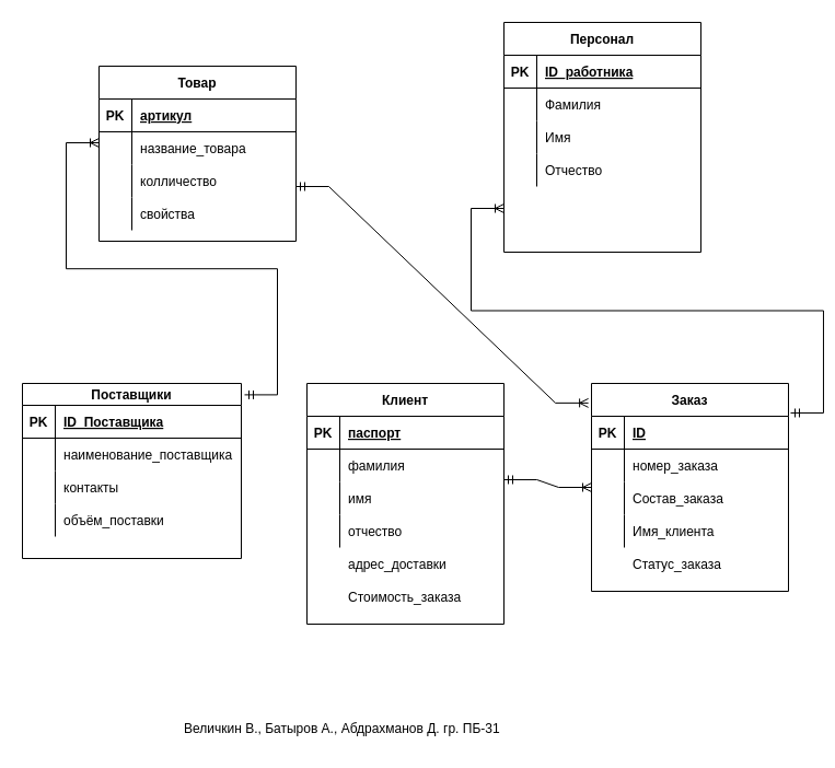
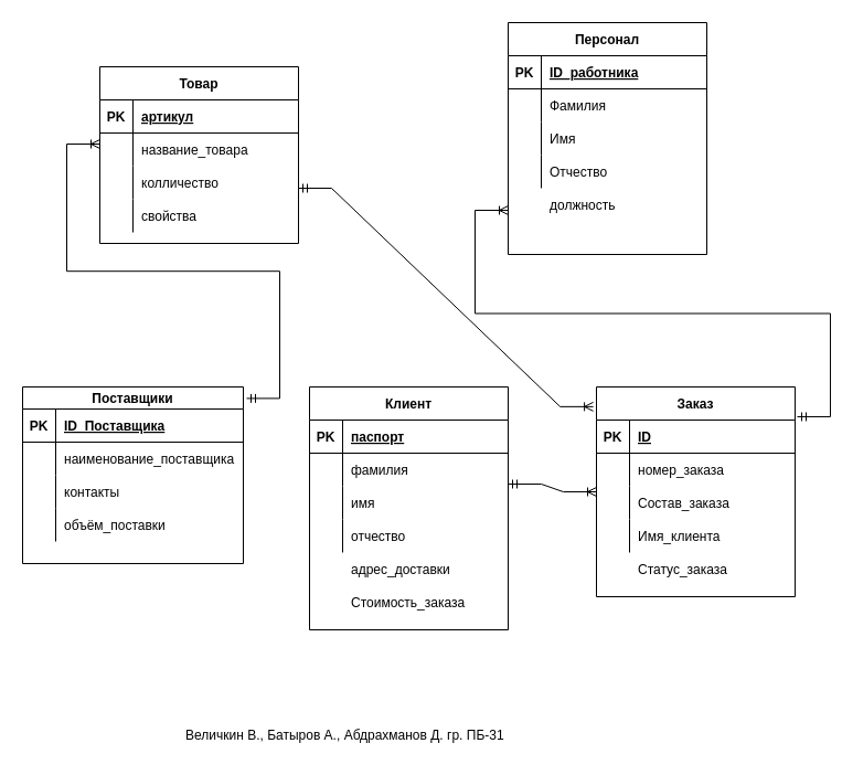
  <mxCell id="0" />
  <mxCell id="1" parent="0" />
  <mxCell id="2" value="Товар" style="shape=table;startSize=30;container=1;collapsible=1;childLayout=tableLayout;fixedRows=1;rowLines=0;fontStyle=1;align=center;resizeLast=1;" parent="1" vertex="1"><mxGeometry x="90" y="60" width="180" height="160" as="geometry" /></mxCell>
  <mxCell id="3" value="" style="shape=tableRow;horizontal=0;startSize=0;swimlaneHead=0;swimlaneBody=0;fillColor=none;collapsible=0;dropTarget=0;points=[[0,0.5],[1,0.5]];portConstraint=eastwest;top=0;left=0;right=0;bottom=1;" parent="2" vertex="1"><mxGeometry y="30" width="180" height="30" as="geometry" /></mxCell>
  <mxCell id="4" value="PK" style="shape=partialRectangle;connectable=0;fillColor=none;top=0;left=0;bottom=0;right=0;fontStyle=1;overflow=hidden;" parent="3" vertex="1"><mxGeometry width="30" height="30" as="geometry"><mxRectangle width="30" height="30" as="alternateBounds" /></mxGeometry></mxCell>
  <mxCell id="5" value="артикул" style="shape=partialRectangle;connectable=0;fillColor=none;top=0;left=0;bottom=0;right=0;align=left;spacingLeft=6;fontStyle=5;overflow=hidden;" parent="3" vertex="1"><mxGeometry x="30" width="150" height="30" as="geometry"><mxRectangle width="150" height="30" as="alternateBounds" /></mxGeometry></mxCell>
  <mxCell id="6" value="" style="shape=tableRow;horizontal=0;startSize=0;swimlaneHead=0;swimlaneBody=0;fillColor=none;collapsible=0;dropTarget=0;points=[[0,0.5],[1,0.5]];portConstraint=eastwest;top=0;left=0;right=0;bottom=0;" parent="2" vertex="1"><mxGeometry y="60" width="180" height="30" as="geometry" /></mxCell>
  <mxCell id="7" value="" style="shape=partialRectangle;connectable=0;fillColor=none;top=0;left=0;bottom=0;right=0;editable=1;overflow=hidden;" parent="6" vertex="1"><mxGeometry width="30" height="30" as="geometry"><mxRectangle width="30" height="30" as="alternateBounds" /></mxGeometry></mxCell>
  <mxCell id="8" value="название_товара" style="shape=partialRectangle;connectable=0;fillColor=none;top=0;left=0;bottom=0;right=0;align=left;spacingLeft=6;overflow=hidden;" parent="6" vertex="1"><mxGeometry x="30" width="150" height="30" as="geometry"><mxRectangle width="150" height="30" as="alternateBounds" /></mxGeometry></mxCell>
  <mxCell id="9" value="" style="shape=tableRow;horizontal=0;startSize=0;swimlaneHead=0;swimlaneBody=0;fillColor=none;collapsible=0;dropTarget=0;points=[[0,0.5],[1,0.5]];portConstraint=eastwest;top=0;left=0;right=0;bottom=0;" parent="2" vertex="1"><mxGeometry y="90" width="180" height="30" as="geometry" /></mxCell>
  <mxCell id="10" value="" style="shape=partialRectangle;connectable=0;fillColor=none;top=0;left=0;bottom=0;right=0;editable=1;overflow=hidden;" parent="9" vertex="1"><mxGeometry width="30" height="30" as="geometry"><mxRectangle width="30" height="30" as="alternateBounds" /></mxGeometry></mxCell>
  <mxCell id="11" value="колличество" style="shape=partialRectangle;connectable=0;fillColor=none;top=0;left=0;bottom=0;right=0;align=left;spacingLeft=6;overflow=hidden;" parent="9" vertex="1"><mxGeometry x="30" width="150" height="30" as="geometry"><mxRectangle width="150" height="30" as="alternateBounds" /></mxGeometry></mxCell>
  <mxCell id="12" value="" style="shape=tableRow;horizontal=0;startSize=0;swimlaneHead=0;swimlaneBody=0;fillColor=none;collapsible=0;dropTarget=0;points=[[0,0.5],[1,0.5]];portConstraint=eastwest;top=0;left=0;right=0;bottom=0;" parent="2" vertex="1"><mxGeometry y="120" width="180" height="30" as="geometry" /></mxCell>
  <mxCell id="13" value="" style="shape=partialRectangle;connectable=0;fillColor=none;top=0;left=0;bottom=0;right=0;editable=1;overflow=hidden;" parent="12" vertex="1"><mxGeometry width="30" height="30" as="geometry"><mxRectangle width="30" height="30" as="alternateBounds" /></mxGeometry></mxCell>
  <mxCell id="14" value="свойства" style="shape=partialRectangle;connectable=0;fillColor=none;top=0;left=0;bottom=0;right=0;align=left;spacingLeft=6;overflow=hidden;" parent="12" vertex="1"><mxGeometry x="30" width="150" height="30" as="geometry"><mxRectangle width="150" height="30" as="alternateBounds" /></mxGeometry></mxCell>
  <mxCell id="15" value="Поставщики" style="shape=table;startSize=20;container=1;collapsible=1;childLayout=tableLayout;fixedRows=1;rowLines=0;fontStyle=1;align=center;resizeLast=1;" parent="1" vertex="1"><mxGeometry x="20" y="350" width="200" height="160" as="geometry" /></mxCell>
  <mxCell id="16" value="" style="shape=tableRow;horizontal=0;startSize=0;swimlaneHead=0;swimlaneBody=0;fillColor=none;collapsible=0;dropTarget=0;points=[[0,0.5],[1,0.5]];portConstraint=eastwest;top=0;left=0;right=0;bottom=1;" parent="15" vertex="1"><mxGeometry y="20" width="200" height="30" as="geometry" /></mxCell>
  <mxCell id="17" value="PK" style="shape=partialRectangle;connectable=0;fillColor=none;top=0;left=0;bottom=0;right=0;fontStyle=1;overflow=hidden;" parent="16" vertex="1"><mxGeometry width="30" height="30" as="geometry"><mxRectangle width="30" height="30" as="alternateBounds" /></mxGeometry></mxCell>
  <mxCell id="18" value="ID_Поставщика" style="shape=partialRectangle;connectable=0;fillColor=none;top=0;left=0;bottom=0;right=0;align=left;spacingLeft=6;fontStyle=5;overflow=hidden;" parent="16" vertex="1"><mxGeometry x="30" width="170" height="30" as="geometry"><mxRectangle width="170" height="30" as="alternateBounds" /></mxGeometry></mxCell>
  <mxCell id="19" value="" style="shape=tableRow;horizontal=0;startSize=0;swimlaneHead=0;swimlaneBody=0;fillColor=none;collapsible=0;dropTarget=0;points=[[0,0.5],[1,0.5]];portConstraint=eastwest;top=0;left=0;right=0;bottom=0;" parent="15" vertex="1"><mxGeometry y="50" width="200" height="30" as="geometry" /></mxCell>
  <mxCell id="20" value="" style="shape=partialRectangle;connectable=0;fillColor=none;top=0;left=0;bottom=0;right=0;editable=1;overflow=hidden;" parent="19" vertex="1"><mxGeometry width="30" height="30" as="geometry"><mxRectangle width="30" height="30" as="alternateBounds" /></mxGeometry></mxCell>
  <mxCell id="21" value="наименование_поставщика" style="shape=partialRectangle;connectable=0;fillColor=none;top=0;left=0;bottom=0;right=0;align=left;spacingLeft=6;overflow=hidden;" parent="19" vertex="1"><mxGeometry x="30" width="170" height="30" as="geometry"><mxRectangle width="170" height="30" as="alternateBounds" /></mxGeometry></mxCell>
  <mxCell id="22" value="" style="shape=tableRow;horizontal=0;startSize=0;swimlaneHead=0;swimlaneBody=0;fillColor=none;collapsible=0;dropTarget=0;points=[[0,0.5],[1,0.5]];portConstraint=eastwest;top=0;left=0;right=0;bottom=0;" parent="15" vertex="1"><mxGeometry y="80" width="200" height="30" as="geometry" /></mxCell>
  <mxCell id="23" value="" style="shape=partialRectangle;connectable=0;fillColor=none;top=0;left=0;bottom=0;right=0;editable=1;overflow=hidden;" parent="22" vertex="1"><mxGeometry width="30" height="30" as="geometry"><mxRectangle width="30" height="30" as="alternateBounds" /></mxGeometry></mxCell>
  <mxCell id="24" value="контакты" style="shape=partialRectangle;connectable=0;fillColor=none;top=0;left=0;bottom=0;right=0;align=left;spacingLeft=6;overflow=hidden;" parent="22" vertex="1"><mxGeometry x="30" width="170" height="30" as="geometry"><mxRectangle width="170" height="30" as="alternateBounds" /></mxGeometry></mxCell>
  <mxCell id="25" value="" style="shape=tableRow;horizontal=0;startSize=0;swimlaneHead=0;swimlaneBody=0;fillColor=none;collapsible=0;dropTarget=0;points=[[0,0.5],[1,0.5]];portConstraint=eastwest;top=0;left=0;right=0;bottom=0;" parent="15" vertex="1"><mxGeometry y="110" width="200" height="30" as="geometry" /></mxCell>
  <mxCell id="26" value="" style="shape=partialRectangle;connectable=0;fillColor=none;top=0;left=0;bottom=0;right=0;editable=1;overflow=hidden;" parent="25" vertex="1"><mxGeometry width="30" height="30" as="geometry"><mxRectangle width="30" height="30" as="alternateBounds" /></mxGeometry></mxCell>
  <mxCell id="27" value="объём_поставки" style="shape=partialRectangle;connectable=0;fillColor=none;top=0;left=0;bottom=0;right=0;align=left;spacingLeft=6;overflow=hidden;" parent="25" vertex="1"><mxGeometry x="30" width="170" height="30" as="geometry"><mxRectangle width="170" height="30" as="alternateBounds" /></mxGeometry></mxCell>
  <mxCell id="28" value="Клиент" style="shape=table;startSize=30;container=1;collapsible=1;childLayout=tableLayout;fixedRows=1;rowLines=0;fontStyle=1;align=center;resizeLast=1;" parent="1" vertex="1"><mxGeometry x="280" y="350" width="180" height="220" as="geometry" /></mxCell>
  <mxCell id="29" value="" style="shape=tableRow;horizontal=0;startSize=0;swimlaneHead=0;swimlaneBody=0;fillColor=none;collapsible=0;dropTarget=0;points=[[0,0.5],[1,0.5]];portConstraint=eastwest;top=0;left=0;right=0;bottom=1;" parent="28" vertex="1"><mxGeometry y="30" width="180" height="30" as="geometry" /></mxCell>
  <mxCell id="30" value="PK" style="shape=partialRectangle;connectable=0;fillColor=none;top=0;left=0;bottom=0;right=0;fontStyle=1;overflow=hidden;" parent="29" vertex="1"><mxGeometry width="30" height="30" as="geometry"><mxRectangle width="30" height="30" as="alternateBounds" /></mxGeometry></mxCell>
  <mxCell id="31" value="паспорт" style="shape=partialRectangle;connectable=0;fillColor=none;top=0;left=0;bottom=0;right=0;align=left;spacingLeft=6;fontStyle=5;overflow=hidden;" parent="29" vertex="1"><mxGeometry x="30" width="150" height="30" as="geometry"><mxRectangle width="150" height="30" as="alternateBounds" /></mxGeometry></mxCell>
  <mxCell id="32" value="" style="shape=tableRow;horizontal=0;startSize=0;swimlaneHead=0;swimlaneBody=0;fillColor=none;collapsible=0;dropTarget=0;points=[[0,0.5],[1,0.5]];portConstraint=eastwest;top=0;left=0;right=0;bottom=0;" parent="28" vertex="1"><mxGeometry y="60" width="180" height="30" as="geometry" /></mxCell>
  <mxCell id="33" value="" style="shape=partialRectangle;connectable=0;fillColor=none;top=0;left=0;bottom=0;right=0;editable=1;overflow=hidden;" parent="32" vertex="1"><mxGeometry width="30" height="30" as="geometry"><mxRectangle width="30" height="30" as="alternateBounds" /></mxGeometry></mxCell>
  <mxCell id="34" value="фамилия " style="shape=partialRectangle;connectable=0;fillColor=none;top=0;left=0;bottom=0;right=0;align=left;spacingLeft=6;overflow=hidden;" parent="32" vertex="1"><mxGeometry x="30" width="150" height="30" as="geometry"><mxRectangle width="150" height="30" as="alternateBounds" /></mxGeometry></mxCell>
  <mxCell id="35" value="" style="shape=tableRow;horizontal=0;startSize=0;swimlaneHead=0;swimlaneBody=0;fillColor=none;collapsible=0;dropTarget=0;points=[[0,0.5],[1,0.5]];portConstraint=eastwest;top=0;left=0;right=0;bottom=0;" parent="28" vertex="1"><mxGeometry y="90" width="180" height="30" as="geometry" /></mxCell>
  <mxCell id="36" value="" style="shape=partialRectangle;connectable=0;fillColor=none;top=0;left=0;bottom=0;right=0;editable=1;overflow=hidden;" parent="35" vertex="1"><mxGeometry width="30" height="30" as="geometry"><mxRectangle width="30" height="30" as="alternateBounds" /></mxGeometry></mxCell>
  <mxCell id="37" value="имя " style="shape=partialRectangle;connectable=0;fillColor=none;top=0;left=0;bottom=0;right=0;align=left;spacingLeft=6;overflow=hidden;" parent="35" vertex="1"><mxGeometry x="30" width="150" height="30" as="geometry"><mxRectangle width="150" height="30" as="alternateBounds" /></mxGeometry></mxCell>
  <mxCell id="38" value="" style="shape=tableRow;horizontal=0;startSize=0;swimlaneHead=0;swimlaneBody=0;fillColor=none;collapsible=0;dropTarget=0;points=[[0,0.5],[1,0.5]];portConstraint=eastwest;top=0;left=0;right=0;bottom=0;" parent="28" vertex="1"><mxGeometry y="120" width="180" height="30" as="geometry" /></mxCell>
  <mxCell id="39" value="" style="shape=partialRectangle;connectable=0;fillColor=none;top=0;left=0;bottom=0;right=0;editable=1;overflow=hidden;" parent="38" vertex="1"><mxGeometry width="30" height="30" as="geometry"><mxRectangle width="30" height="30" as="alternateBounds" /></mxGeometry></mxCell>
  <mxCell id="40" value="отчество" style="shape=partialRectangle;connectable=0;fillColor=none;top=0;left=0;bottom=0;right=0;align=left;spacingLeft=6;overflow=hidden;" parent="38" vertex="1"><mxGeometry x="30" width="150" height="30" as="geometry"><mxRectangle width="150" height="30" as="alternateBounds" /></mxGeometry></mxCell>
  <mxCell id="41" value="Персонал" style="shape=table;startSize=30;container=1;collapsible=1;childLayout=tableLayout;fixedRows=1;rowLines=0;fontStyle=1;align=center;resizeLast=1;" parent="1" vertex="1"><mxGeometry x="460" y="20" width="180" height="210" as="geometry"><mxRectangle x="540" y="160" width="100" height="30" as="alternateBounds" /></mxGeometry></mxCell>
  <mxCell id="42" value="" style="shape=tableRow;horizontal=0;startSize=0;swimlaneHead=0;swimlaneBody=0;fillColor=none;collapsible=0;dropTarget=0;points=[[0,0.5],[1,0.5]];portConstraint=eastwest;top=0;left=0;right=0;bottom=1;" parent="41" vertex="1"><mxGeometry y="30" width="180" height="30" as="geometry" /></mxCell>
  <mxCell id="43" value="PK" style="shape=partialRectangle;connectable=0;fillColor=none;top=0;left=0;bottom=0;right=0;fontStyle=1;overflow=hidden;" parent="42" vertex="1"><mxGeometry width="30" height="30" as="geometry"><mxRectangle width="30" height="30" as="alternateBounds" /></mxGeometry></mxCell>
  <mxCell id="44" value="ID_работника" style="shape=partialRectangle;connectable=0;fillColor=none;top=0;left=0;bottom=0;right=0;align=left;spacingLeft=6;fontStyle=5;overflow=hidden;" parent="42" vertex="1"><mxGeometry x="30" width="150" height="30" as="geometry"><mxRectangle width="150" height="30" as="alternateBounds" /></mxGeometry></mxCell>
  <mxCell id="45" value="" style="shape=tableRow;horizontal=0;startSize=0;swimlaneHead=0;swimlaneBody=0;fillColor=none;collapsible=0;dropTarget=0;points=[[0,0.5],[1,0.5]];portConstraint=eastwest;top=0;left=0;right=0;bottom=0;" parent="41" vertex="1"><mxGeometry y="60" width="180" height="30" as="geometry" /></mxCell>
  <mxCell id="46" value="" style="shape=partialRectangle;connectable=0;fillColor=none;top=0;left=0;bottom=0;right=0;editable=1;overflow=hidden;" parent="45" vertex="1"><mxGeometry width="30" height="30" as="geometry"><mxRectangle width="30" height="30" as="alternateBounds" /></mxGeometry></mxCell>
  <mxCell id="47" value="Фамилия " style="shape=partialRectangle;connectable=0;fillColor=none;top=0;left=0;bottom=0;right=0;align=left;spacingLeft=6;overflow=hidden;" parent="45" vertex="1"><mxGeometry x="30" width="150" height="30" as="geometry"><mxRectangle width="150" height="30" as="alternateBounds" /></mxGeometry></mxCell>
  <mxCell id="48" value="" style="shape=tableRow;horizontal=0;startSize=0;swimlaneHead=0;swimlaneBody=0;fillColor=none;collapsible=0;dropTarget=0;points=[[0,0.5],[1,0.5]];portConstraint=eastwest;top=0;left=0;right=0;bottom=0;" parent="41" vertex="1"><mxGeometry y="90" width="180" height="30" as="geometry" /></mxCell>
  <mxCell id="49" value="" style="shape=partialRectangle;connectable=0;fillColor=none;top=0;left=0;bottom=0;right=0;editable=1;overflow=hidden;" parent="48" vertex="1"><mxGeometry width="30" height="30" as="geometry"><mxRectangle width="30" height="30" as="alternateBounds" /></mxGeometry></mxCell>
  <mxCell id="50" value="Имя" style="shape=partialRectangle;connectable=0;fillColor=none;top=0;left=0;bottom=0;right=0;align=left;spacingLeft=6;overflow=hidden;" parent="48" vertex="1"><mxGeometry x="30" width="150" height="30" as="geometry"><mxRectangle width="150" height="30" as="alternateBounds" /></mxGeometry></mxCell>
  <mxCell id="51" value="" style="shape=tableRow;horizontal=0;startSize=0;swimlaneHead=0;swimlaneBody=0;fillColor=none;collapsible=0;dropTarget=0;points=[[0,0.5],[1,0.5]];portConstraint=eastwest;top=0;left=0;right=0;bottom=0;" parent="41" vertex="1"><mxGeometry y="120" width="180" height="30" as="geometry" /></mxCell>
  <mxCell id="52" value="" style="shape=partialRectangle;connectable=0;fillColor=none;top=0;left=0;bottom=0;right=0;editable=1;overflow=hidden;" parent="51" vertex="1"><mxGeometry width="30" height="30" as="geometry"><mxRectangle width="30" height="30" as="alternateBounds" /></mxGeometry></mxCell>
  <mxCell id="53" value="Отчество" style="shape=partialRectangle;connectable=0;fillColor=none;top=0;left=0;bottom=0;right=0;align=left;spacingLeft=6;overflow=hidden;" parent="51" vertex="1"><mxGeometry x="30" width="150" height="30" as="geometry"><mxRectangle width="150" height="30" as="alternateBounds" /></mxGeometry></mxCell>
  <mxCell id="54" value="Заказ" style="shape=table;startSize=30;container=1;collapsible=1;childLayout=tableLayout;fixedRows=1;rowLines=0;fontStyle=1;align=center;resizeLast=1;" parent="1" vertex="1"><mxGeometry x="540" y="350" width="180" height="190" as="geometry" /></mxCell>
  <mxCell id="55" value="" style="shape=tableRow;horizontal=0;startSize=0;swimlaneHead=0;swimlaneBody=0;fillColor=none;collapsible=0;dropTarget=0;points=[[0,0.5],[1,0.5]];portConstraint=eastwest;top=0;left=0;right=0;bottom=1;" parent="54" vertex="1"><mxGeometry y="30" width="180" height="30" as="geometry" /></mxCell>
  <mxCell id="56" value="PK" style="shape=partialRectangle;connectable=0;fillColor=none;top=0;left=0;bottom=0;right=0;fontStyle=1;overflow=hidden;" parent="55" vertex="1"><mxGeometry width="30" height="30" as="geometry"><mxRectangle width="30" height="30" as="alternateBounds" /></mxGeometry></mxCell>
  <mxCell id="57" value="ID" style="shape=partialRectangle;connectable=0;fillColor=none;top=0;left=0;bottom=0;right=0;align=left;spacingLeft=6;fontStyle=5;overflow=hidden;" parent="55" vertex="1"><mxGeometry x="30" width="150" height="30" as="geometry"><mxRectangle width="150" height="30" as="alternateBounds" /></mxGeometry></mxCell>
  <mxCell id="58" value="" style="shape=tableRow;horizontal=0;startSize=0;swimlaneHead=0;swimlaneBody=0;fillColor=none;collapsible=0;dropTarget=0;points=[[0,0.5],[1,0.5]];portConstraint=eastwest;top=0;left=0;right=0;bottom=0;" parent="54" vertex="1"><mxGeometry y="60" width="180" height="30" as="geometry" /></mxCell>
  <mxCell id="59" value="" style="shape=partialRectangle;connectable=0;fillColor=none;top=0;left=0;bottom=0;right=0;editable=1;overflow=hidden;" parent="58" vertex="1"><mxGeometry width="30" height="30" as="geometry"><mxRectangle width="30" height="30" as="alternateBounds" /></mxGeometry></mxCell>
  <mxCell id="60" value="номер_заказа" style="shape=partialRectangle;connectable=0;fillColor=none;top=0;left=0;bottom=0;right=0;align=left;spacingLeft=6;overflow=hidden;" parent="58" vertex="1"><mxGeometry x="30" width="150" height="30" as="geometry"><mxRectangle width="150" height="30" as="alternateBounds" /></mxGeometry></mxCell>
  <mxCell id="61" value="" style="shape=tableRow;horizontal=0;startSize=0;swimlaneHead=0;swimlaneBody=0;fillColor=none;collapsible=0;dropTarget=0;points=[[0,0.5],[1,0.5]];portConstraint=eastwest;top=0;left=0;right=0;bottom=0;" parent="54" vertex="1"><mxGeometry y="90" width="180" height="30" as="geometry" /></mxCell>
  <mxCell id="62" value="" style="shape=partialRectangle;connectable=0;fillColor=none;top=0;left=0;bottom=0;right=0;editable=1;overflow=hidden;" parent="61" vertex="1"><mxGeometry width="30" height="30" as="geometry"><mxRectangle width="30" height="30" as="alternateBounds" /></mxGeometry></mxCell>
  <mxCell id="63" value="Состав_заказа" style="shape=partialRectangle;connectable=0;fillColor=none;top=0;left=0;bottom=0;right=0;align=left;spacingLeft=6;overflow=hidden;" parent="61" vertex="1"><mxGeometry x="30" width="150" height="30" as="geometry"><mxRectangle width="150" height="30" as="alternateBounds" /></mxGeometry></mxCell>
  <mxCell id="64" value="" style="shape=tableRow;horizontal=0;startSize=0;swimlaneHead=0;swimlaneBody=0;fillColor=none;collapsible=0;dropTarget=0;points=[[0,0.5],[1,0.5]];portConstraint=eastwest;top=0;left=0;right=0;bottom=0;" parent="54" vertex="1"><mxGeometry y="120" width="180" height="30" as="geometry" /></mxCell>
  <mxCell id="65" value="" style="shape=partialRectangle;connectable=0;fillColor=none;top=0;left=0;bottom=0;right=0;editable=1;overflow=hidden;" parent="64" vertex="1"><mxGeometry width="30" height="30" as="geometry"><mxRectangle width="30" height="30" as="alternateBounds" /></mxGeometry></mxCell>
  <mxCell id="66" value="Имя_клиента" style="shape=partialRectangle;connectable=0;fillColor=none;top=0;left=0;bottom=0;right=0;align=left;spacingLeft=6;overflow=hidden;" parent="64" vertex="1"><mxGeometry x="30" width="150" height="30" as="geometry"><mxRectangle width="150" height="30" as="alternateBounds" /></mxGeometry></mxCell>
+ <mxCell id="67" value="должность" style="shape=partialRectangle;connectable=0;fillColor=none;top=0;left=0;bottom=0;right=0;align=left;spacingLeft=6;overflow=hidden;" parent="1" vertex="1"><mxGeometry x="490" y="170" width="150" height="30" as="geometry"><mxRectangle width="150" height="30" as="alternateBounds" /></mxGeometry></mxCell>
  <mxCell id="68" value="Статус_заказа" style="shape=partialRectangle;connectable=0;fillColor=none;top=0;left=0;bottom=0;right=0;align=left;spacingLeft=6;overflow=hidden;" parent="1" vertex="1"><mxGeometry x="570" y="500" width="150" height="30" as="geometry"><mxRectangle width="150" height="30" as="alternateBounds" /></mxGeometry></mxCell>
  <mxCell id="69" value="адрес_доставки" style="shape=partialRectangle;connectable=0;fillColor=none;top=0;left=0;bottom=0;right=0;align=left;spacingLeft=6;overflow=hidden;" parent="1" vertex="1"><mxGeometry x="310" y="500" width="150" height="30" as="geometry"><mxRectangle width="150" height="30" as="alternateBounds" /></mxGeometry></mxCell>
  <mxCell id="70" value="Стоимость_заказа" style="shape=partialRectangle;connectable=0;fillColor=none;top=0;left=0;bottom=0;right=0;align=left;spacingLeft=6;overflow=hidden;" parent="1" vertex="1"><mxGeometry x="310" y="530" width="150" height="30" as="geometry"><mxRectangle width="150" height="30" as="alternateBounds" /></mxGeometry></mxCell>
  <mxCell id="71" value="Величкин В., Батыров А., Абдрахманов Д. гр. ПБ-31" style="shape=partialRectangle;connectable=0;fillColor=none;top=0;left=0;bottom=0;right=0;align=left;spacingLeft=6;overflow=hidden;" vertex="1" parent="1"><mxGeometry x="160" y="650" width="470" height="30" as="geometry"><mxRectangle width="150" height="30" as="alternateBounds" /></mxGeometry></mxCell>
  <mxCell id="72" value="" style="edgeStyle=entityRelationEdgeStyle;fontSize=12;html=1;endArrow=ERoneToMany;startArrow=ERmandOne;rounded=0;exitX=1;exitY=-0.067;exitDx=0;exitDy=0;exitPerimeter=0;" edge="1" parent="1" source="35" target="54"><mxGeometry width="100" height="100" relative="1" as="geometry"><mxPoint x="350" y="330" as="sourcePoint" /><mxPoint x="540" y="120" as="targetPoint" /></mxGeometry></mxCell>
  <mxCell id="73" value="" style="edgeStyle=entityRelationEdgeStyle;fontSize=12;html=1;endArrow=ERoneToMany;startArrow=ERmandOne;rounded=0;exitX=1.011;exitY=0.142;exitDx=0;exitDy=0;exitPerimeter=0;" edge="1" parent="1" source="54"><mxGeometry width="100" height="100" relative="1" as="geometry"><mxPoint x="500" y="435" as="sourcePoint" /><mxPoint x="460" y="190" as="targetPoint" /></mxGeometry></mxCell>
  <mxCell id="74" value="" style="edgeStyle=entityRelationEdgeStyle;fontSize=12;html=1;endArrow=ERoneToMany;startArrow=ERmandOne;rounded=0;exitX=1.015;exitY=0.065;exitDx=0;exitDy=0;exitPerimeter=0;" edge="1" parent="1" source="15"><mxGeometry width="100" height="100" relative="1" as="geometry"><mxPoint x="220" y="385" as="sourcePoint" /><mxPoint x="90" y="130" as="targetPoint" /></mxGeometry></mxCell>
  <mxCell id="75" value="" style="edgeStyle=entityRelationEdgeStyle;fontSize=12;html=1;endArrow=ERoneToMany;startArrow=ERmandOne;rounded=0;exitX=1;exitY=0.5;exitDx=0;exitDy=0;entryX=-0.016;entryY=0.094;entryDx=0;entryDy=0;entryPerimeter=0;" edge="1" parent="1" target="54"><mxGeometry width="100" height="100" relative="1" as="geometry"><mxPoint x="270" y="170" as="sourcePoint" /><mxPoint x="350" y="-105" as="targetPoint" /></mxGeometry></mxCell>
